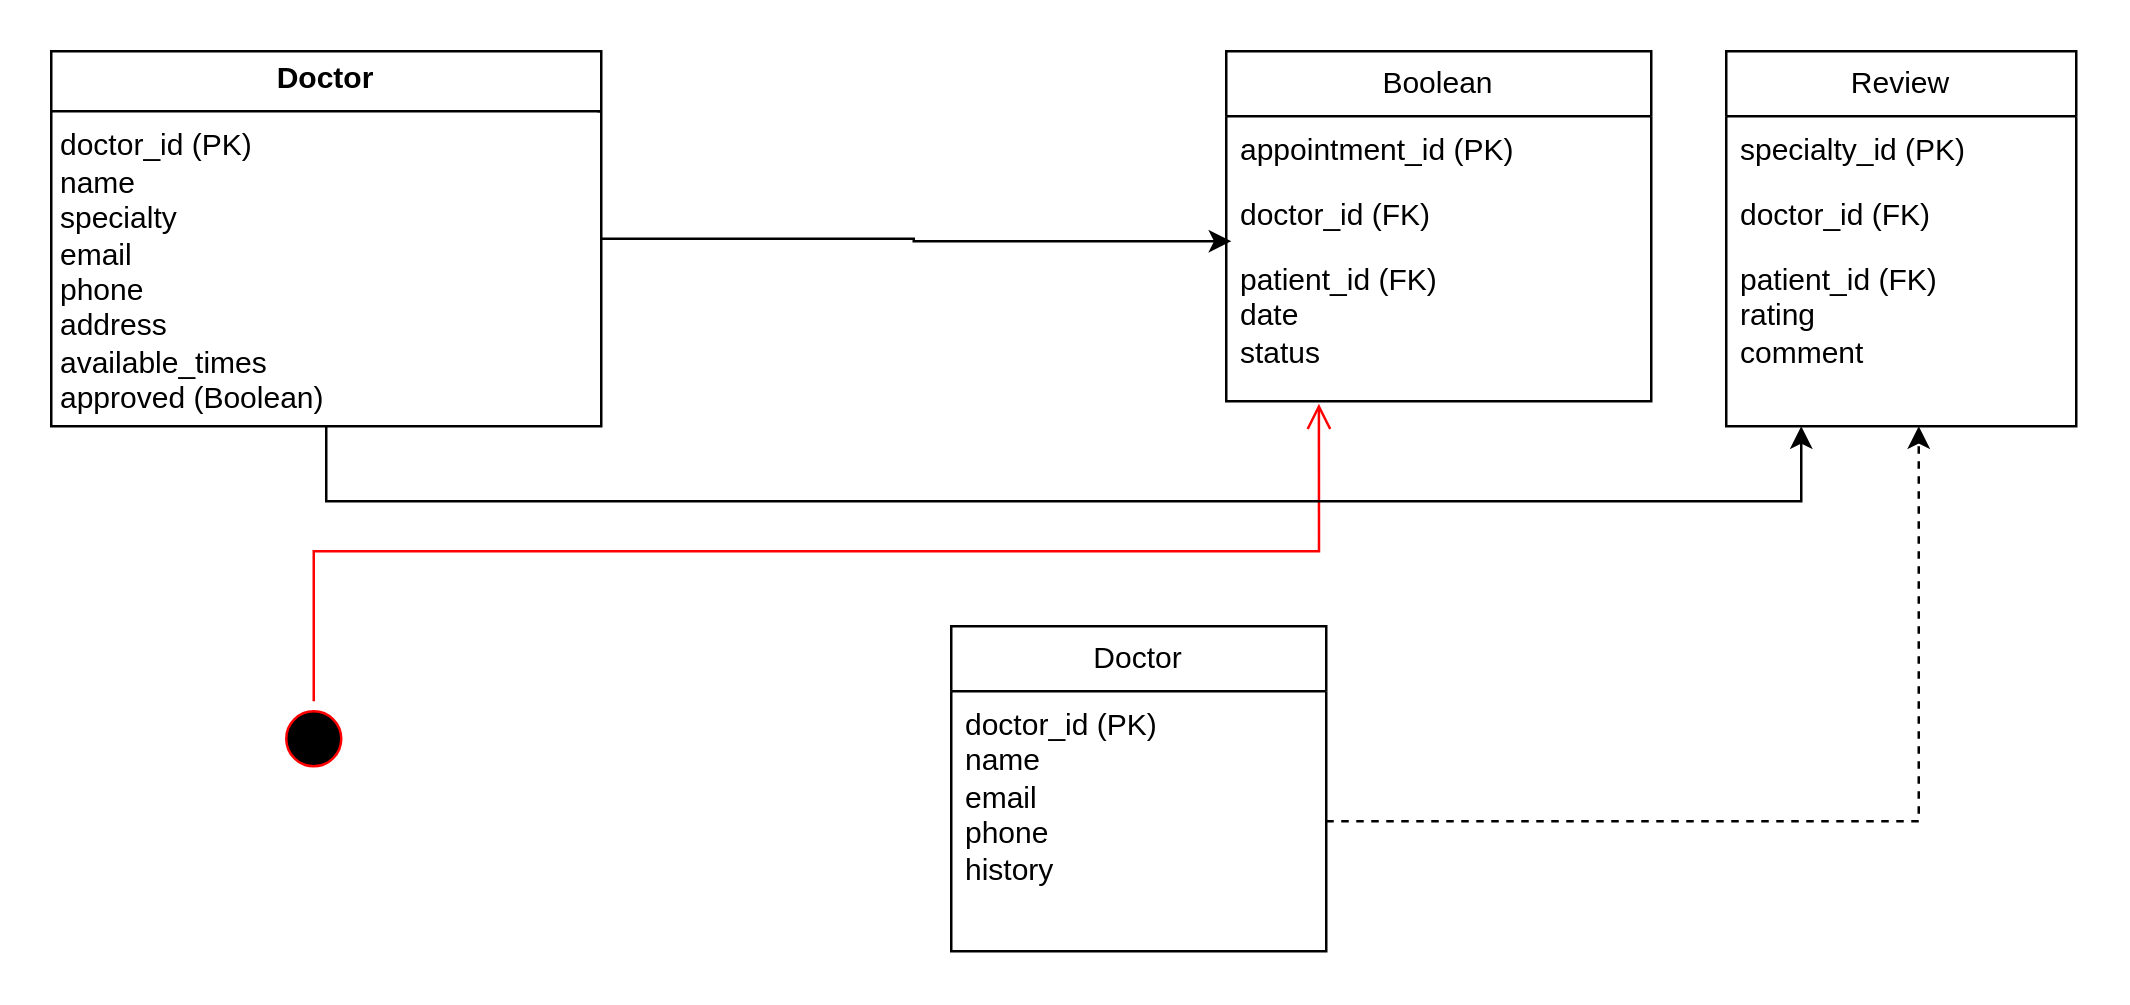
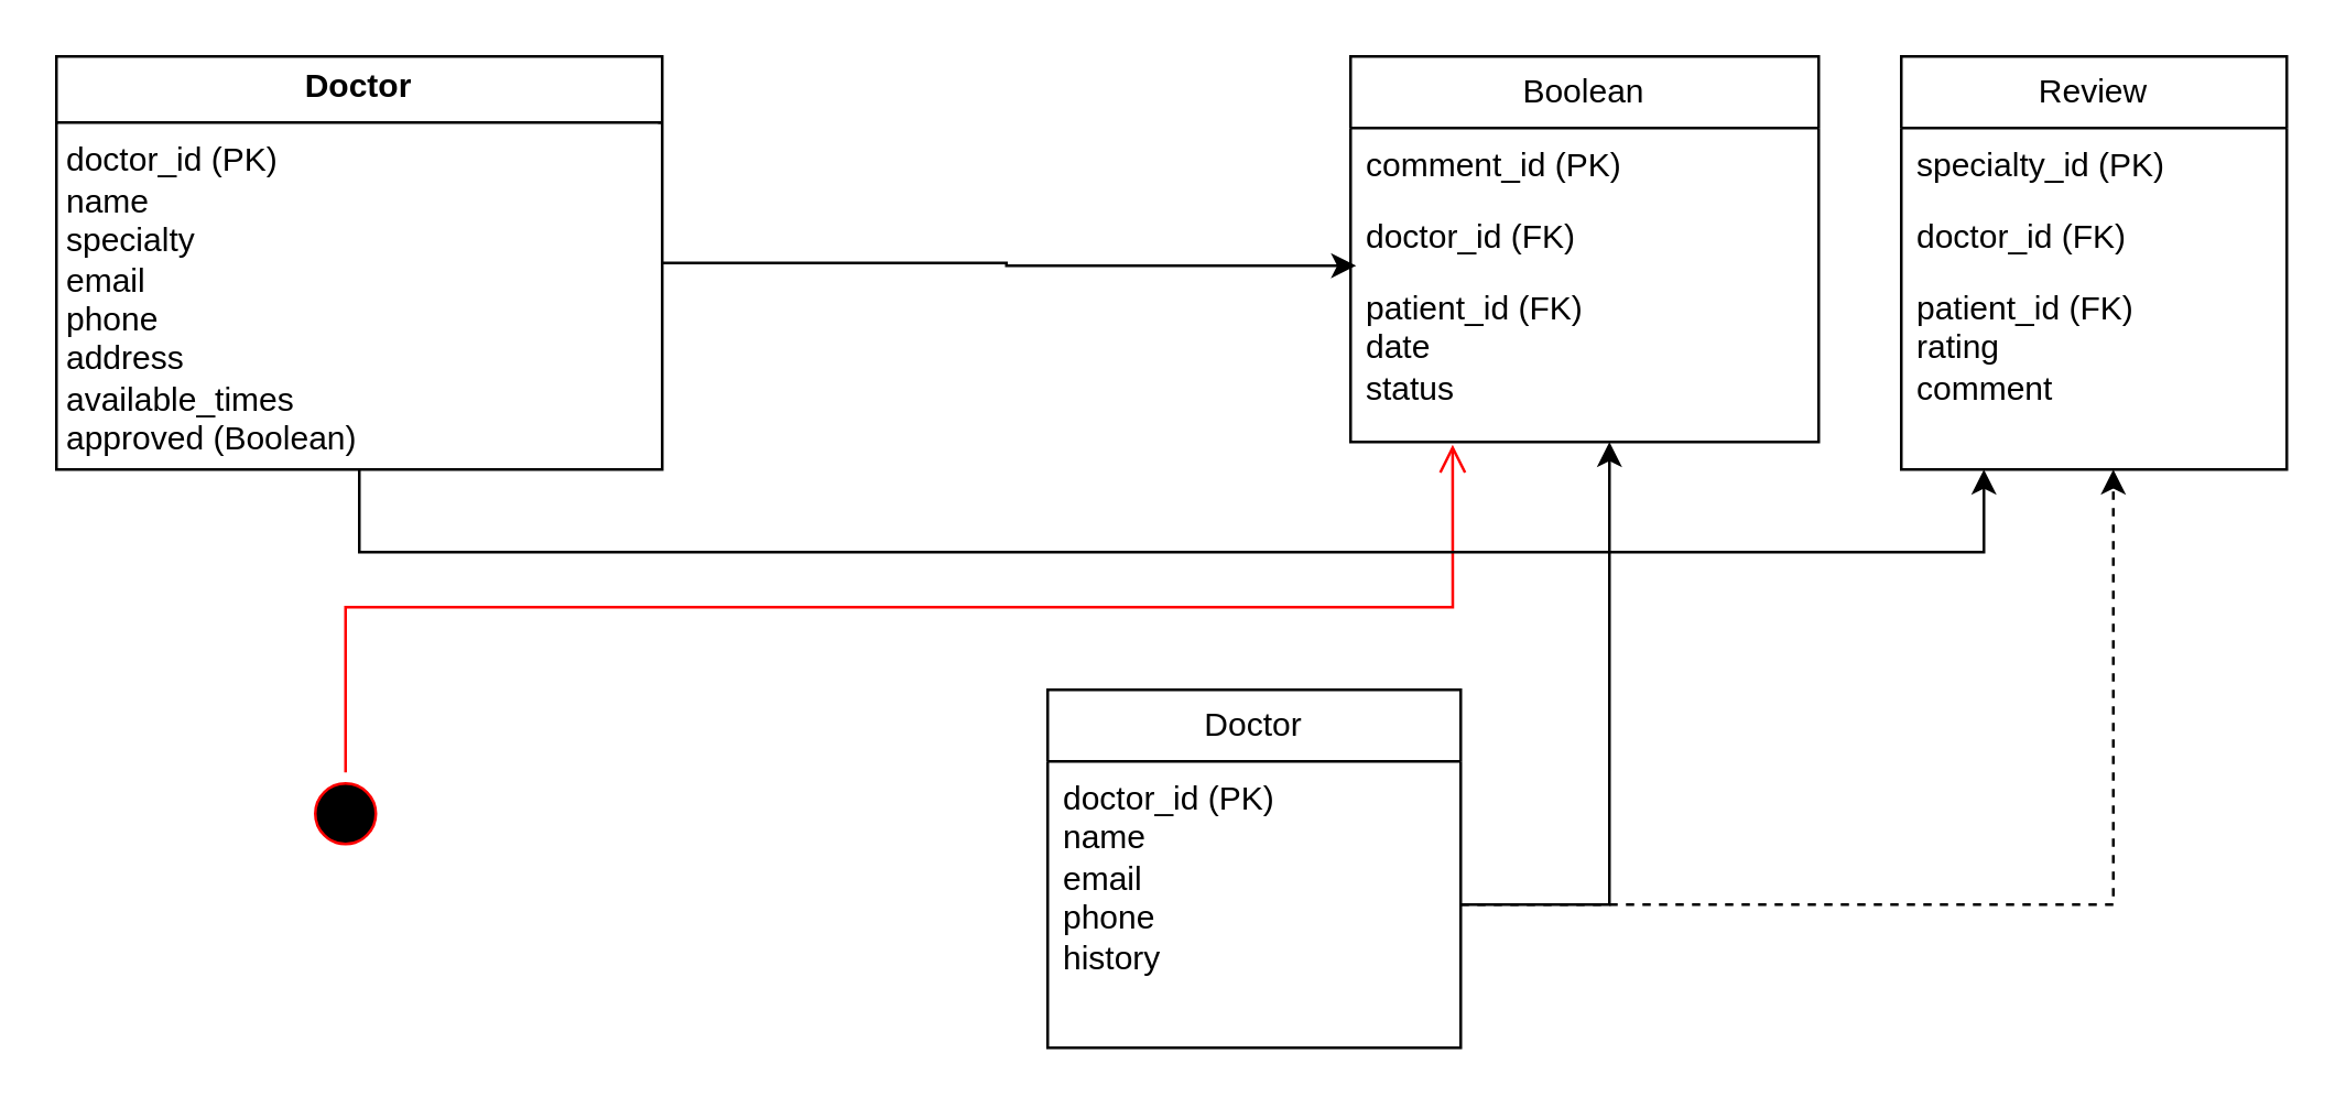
  <mxCell id="0" />
  <mxCell id="1" parent="0" />
  <mxCell id="2" value="&lt;p style=&quot;margin:0px;margin-top:4px;text-align:center;&quot;&gt;&lt;b&gt;Doctor&lt;/b&gt;&lt;/p&gt;&lt;hr size=&quot;1&quot; style=&quot;border-style:solid;&quot;&gt;&lt;p style=&quot;margin:0px;margin-left:4px;&quot;&gt;doctor_id (PK)&lt;br&gt;name&lt;br&gt;specialty&lt;br&gt;email&lt;br&gt;phone&lt;br&gt;&lt;span class=&quot;hljs-selector-tag&quot;&gt;address&lt;/span&gt;&lt;br&gt;available_times&lt;br&gt;approved (Boolean)&lt;/p&gt;&lt;hr size=&quot;1&quot; style=&quot;border-style:solid;&quot;&gt;&lt;p style=&quot;margin:0px;margin-left:4px;&quot;&gt;&lt;br&gt;&lt;/p&gt;" style="verticalAlign=top;align=left;overflow=fill;html=1;whiteSpace=wrap;" vertex="1" parent="1"><mxGeometry x="20" width="220" height="150" as="geometry" y="20" /></mxCell>
  <mxCell id="3" value="Doctor" style="swimlane;fontStyle=0;childLayout=stackLayout;horizontal=1;startSize=26;fillColor=none;horizontalStack=0;resizeParent=1;resizeParentMax=0;resizeLast=0;collapsible=1;marginBottom=0;whiteSpace=wrap;html=1;" vertex="1" parent="1"><mxGeometry x="380" y="250" width="150" height="130" as="geometry" /></mxCell>
  <mxCell id="4" value="doctor_id (PK)&lt;br&gt;name&lt;br&gt;email&lt;br&gt;phone&lt;br&gt;history" style="text;strokeColor=none;fillColor=none;align=left;verticalAlign=top;spacingLeft=4;spacingRight=4;overflow=hidden;rotatable=0;points=[[0,0.5],[1,0.5]];portConstraint=eastwest;whiteSpace=wrap;html=1;" vertex="1" parent="3"><mxGeometry y="26" width="150" height="104" as="geometry" /></mxCell>
  <mxCell id="5" value="Boolean" style="swimlane;fontStyle=0;childLayout=stackLayout;horizontal=1;startSize=26;fillColor=none;horizontalStack=0;resizeParent=1;resizeParentMax=0;resizeLast=0;collapsible=1;marginBottom=0;whiteSpace=wrap;html=1;" vertex="1" parent="1"><mxGeometry x="490" width="170" height="140" as="geometry" y="20" /></mxCell>
- <mxCell id="6" value="appointment_id (PK)&amp;nbsp;&amp;nbsp;" style="text;strokeColor=none;fillColor=none;align=left;verticalAlign=top;spacingLeft=4;spacingRight=4;overflow=hidden;rotatable=0;points=[[0,0.5],[1,0.5]];portConstraint=eastwest;whiteSpace=wrap;html=1;" vertex="1" parent="5"><mxGeometry y="26" width="170" height="26" as="geometry" /></mxCell>
+ <mxCell id="6" value="comment_id (PK)&amp;nbsp;&amp;nbsp;" style="text;strokeColor=none;fillColor=none;align=left;verticalAlign=top;spacingLeft=4;spacingRight=4;overflow=hidden;rotatable=0;points=[[0,0.5],[1,0.5]];portConstraint=eastwest;whiteSpace=wrap;html=1;" vertex="1" parent="5"><mxGeometry y="26" width="170" height="26" as="geometry" /></mxCell>
  <mxCell id="7" value="doctor_id (FK)" style="text;strokeColor=none;fillColor=none;align=left;verticalAlign=top;spacingLeft=4;spacingRight=4;overflow=hidden;rotatable=0;points=[[0,0.5],[1,0.5]];portConstraint=eastwest;whiteSpace=wrap;html=1;" vertex="1" parent="5"><mxGeometry y="52" width="170" height="26" as="geometry" /></mxCell>
  <mxCell id="8" value="patient_id (FK)&lt;div&gt;date&lt;/div&gt;&lt;div&gt;status&lt;br&gt;&lt;div&gt;&lt;br&gt;&lt;/div&gt;&lt;/div&gt;" style="text;strokeColor=none;fillColor=none;align=left;verticalAlign=top;spacingLeft=4;spacingRight=4;overflow=hidden;rotatable=0;points=[[0,0.5],[1,0.5]];portConstraint=eastwest;whiteSpace=wrap;html=1;" vertex="1" parent="5"><mxGeometry y="78" width="170" height="62" as="geometry" /></mxCell>
  <mxCell id="9" value="Review" style="swimlane;fontStyle=0;childLayout=stackLayout;horizontal=1;startSize=26;fillColor=none;horizontalStack=0;resizeParent=1;resizeParentMax=0;resizeLast=0;collapsible=1;marginBottom=0;whiteSpace=wrap;html=1;" vertex="1" parent="1"><mxGeometry x="690" width="140" height="150" as="geometry" y="20" /></mxCell>
  <mxCell id="10" value="specialty_id (PK)" style="text;strokeColor=none;fillColor=none;align=left;verticalAlign=top;spacingLeft=4;spacingRight=4;overflow=hidden;rotatable=0;points=[[0,0.5],[1,0.5]];portConstraint=eastwest;whiteSpace=wrap;html=1;" vertex="1" parent="9"><mxGeometry y="26" width="140" height="26" as="geometry" /></mxCell>
  <mxCell id="11" value="doctor_id (FK)" style="text;strokeColor=none;fillColor=none;align=left;verticalAlign=top;spacingLeft=4;spacingRight=4;overflow=hidden;rotatable=0;points=[[0,0.5],[1,0.5]];portConstraint=eastwest;whiteSpace=wrap;html=1;" vertex="1" parent="9"><mxGeometry y="52" width="140" height="26" as="geometry" /></mxCell>
  <mxCell id="12" value="patient_id (FK)&lt;div&gt;rating&lt;/div&gt;&lt;div&gt;comment&amp;nbsp;&lt;/div&gt;" style="text;strokeColor=none;fillColor=none;align=left;verticalAlign=top;spacingLeft=4;spacingRight=4;overflow=hidden;rotatable=0;points=[[0,0.5],[1,0.5]];portConstraint=eastwest;whiteSpace=wrap;html=1;" vertex="1" parent="9"><mxGeometry y="78" width="140" height="72" as="geometry" /></mxCell>
  <mxCell id="13" value="" style="ellipse;html=1;shape=startState;fillColor=#000000;strokeColor=#ff0000;" vertex="1" parent="1"><mxGeometry x="110" y="280" width="30" height="30" as="geometry" /></mxCell>
  <mxCell id="14" value="" style="edgeStyle=orthogonalEdgeStyle;html=1;verticalAlign=bottom;endArrow=open;endSize=8;strokeColor=#ff0000;rounded=0;entryX=0.218;entryY=1.016;entryDx=0;entryDy=0;entryPerimeter=0;" edge="1" source="13" parent="1" target="8"><mxGeometry relative="1" as="geometry"><mxPoint x="125" y="370" as="targetPoint" /></mxGeometry></mxCell>
  <mxCell id="15" style="edgeStyle=orthogonalEdgeStyle;rounded=0;orthogonalLoop=1;jettySize=auto;html=1;entryX=0.012;entryY=0.923;entryDx=0;entryDy=0;entryPerimeter=0;" edge="1" parent="1" source="2" target="7"><mxGeometry relative="1" as="geometry" /></mxCell>
+ <mxCell id="16" style="edgeStyle=orthogonalEdgeStyle;rounded=0;orthogonalLoop=1;jettySize=auto;html=1;entryX=0.553;entryY=1;entryDx=0;entryDy=0;entryPerimeter=0;" edge="1" parent="1" source="4" target="8"><mxGeometry relative="1" as="geometry" /></mxCell>
  <mxCell id="17" style="edgeStyle=orthogonalEdgeStyle;rounded=0;orthogonalLoop=1;jettySize=auto;html=1;entryX=0.55;entryY=1;entryDx=0;entryDy=0;entryPerimeter=0;dashed=1;" edge="1" parent="1" source="4" target="12"><mxGeometry relative="1" as="geometry" /></mxCell>
  <mxCell id="18" style="edgeStyle=orthogonalEdgeStyle;rounded=0;orthogonalLoop=1;jettySize=auto;html=1;" edge="1" parent="1" source="2"><mxGeometry relative="1" as="geometry"><mxPoint x="720" y="170" as="targetPoint" /><Array as="points"><mxPoint x="130" y="200" /><mxPoint x="720" y="200" /><mxPoint x="720" y="173" /></Array></mxGeometry></mxCell>
